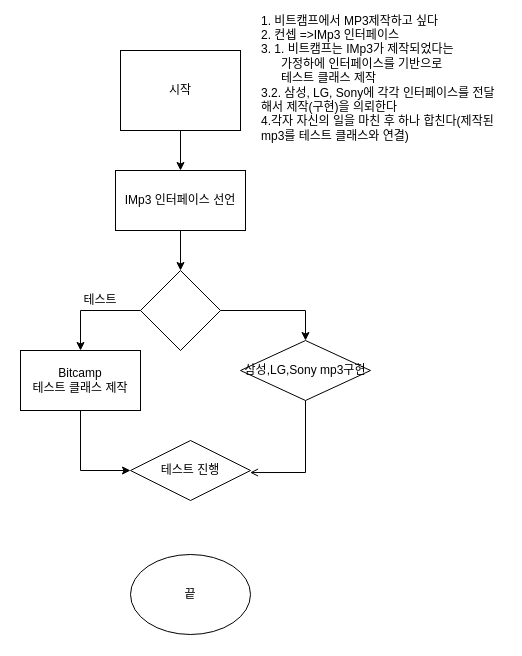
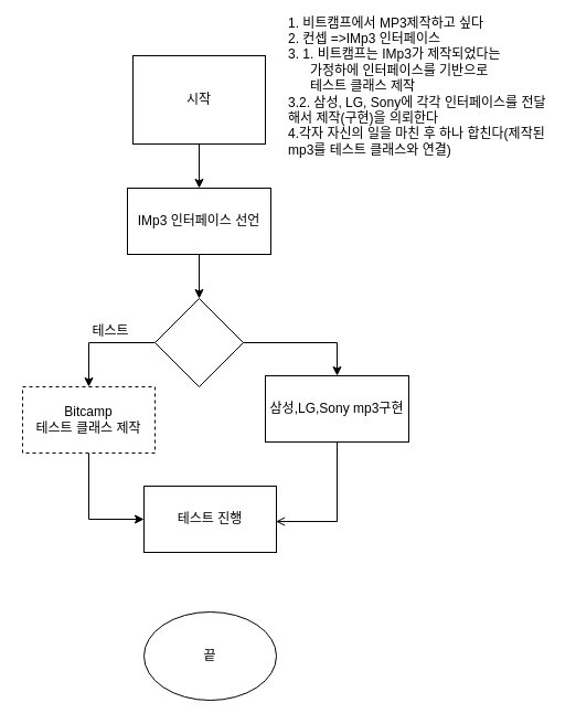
  <mxCell id="0" />
  <mxCell id="1" parent="0" />
  <mxCell id="2" value="" style="edgeStyle=orthogonalEdgeStyle;rounded=0;orthogonalLoop=1;jettySize=auto;html=1;" parent="1" source="3" target="6" edge="1"><mxGeometry relative="1" as="geometry" /></mxCell>
  <mxCell id="3" value="시작" style="whiteSpace=wrap;html=1;rounded=0;" parent="1" vertex="1"><mxGeometry x="120" y="50" width="120" height="80" as="geometry" /></mxCell>
  <mxCell id="4" value="&lt;div style=&quot;text-align: left&quot;&gt;&lt;span&gt;1. 비트캠프에서 MP3제작하고 싶다&lt;/span&gt;&lt;/div&gt;&lt;div style=&quot;text-align: left&quot;&gt;&lt;span&gt;2. 컨셉 =&amp;gt;IMp3 인터페이스&lt;/span&gt;&lt;/div&gt;&lt;div style=&quot;text-align: left&quot;&gt;&lt;span&gt;3. 1. 비트캠프는 IMp3가 제작되었다는&lt;/span&gt;&lt;/div&gt;&lt;div style=&quot;text-align: left&quot;&gt;&lt;span&gt;&amp;nbsp; &amp;nbsp; &amp;nbsp; 가정하에 인터페이스를 기반으로&lt;/span&gt;&lt;/div&gt;&lt;div style=&quot;text-align: left&quot;&gt;&lt;span&gt;&amp;nbsp; &amp;nbsp; &amp;nbsp; 테스트 클래스 제작&lt;/span&gt;&lt;/div&gt;&lt;div style=&quot;text-align: left&quot;&gt;&lt;span&gt;3.2. 삼성, LG, Sony에 각각 인터페이스를 전달해서 제작(구현)을 의뢰한다&lt;/span&gt;&lt;/div&gt;&lt;div style=&quot;text-align: left&quot;&gt;&lt;span&gt;4.각자 자신의 일을 마친 후 하나 합친다(제작된 mp3를 테스트 클래스와 연결)&lt;/span&gt;&lt;/div&gt;&lt;div style=&quot;text-align: left&quot;&gt;&lt;br&gt;&lt;/div&gt;" style="text;html=1;strokeColor=none;fillColor=none;align=center;verticalAlign=middle;whiteSpace=wrap;rounded=0;" parent="1" vertex="1"><mxGeometry x="260" y="20" width="240" height="130" as="geometry" /></mxCell>
  <mxCell id="5" value="" style="edgeStyle=orthogonalEdgeStyle;rounded=0;orthogonalLoop=1;jettySize=auto;html=1;" parent="1" source="6" target="9" edge="1"><mxGeometry relative="1" as="geometry" /></mxCell>
  <mxCell id="6" value="IMp3 인터페이스 선언" style="rounded=0;whiteSpace=wrap;html=1;" parent="1" vertex="1"><mxGeometry x="115" y="170" width="130" height="60" as="geometry" /></mxCell>
  <mxCell id="7" style="edgeStyle=orthogonalEdgeStyle;rounded=0;orthogonalLoop=1;jettySize=auto;html=1;exitX=0;exitY=0.5;exitDx=0;exitDy=0;entryX=0.5;entryY=0;entryDx=0;entryDy=0;" parent="1" source="9" target="12" edge="1"><mxGeometry relative="1" as="geometry" /></mxCell>
  <mxCell id="8" style="edgeStyle=orthogonalEdgeStyle;rounded=0;orthogonalLoop=1;jettySize=auto;html=1;exitX=1;exitY=0.5;exitDx=0;exitDy=0;entryX=0.5;entryY=0;entryDx=0;entryDy=0;" parent="1" source="9" target="14" edge="1"><mxGeometry relative="1" as="geometry" /></mxCell>
  <mxCell id="9" value="" style="rhombus;whiteSpace=wrap;html=1;" parent="1" vertex="1"><mxGeometry x="140" y="270" width="80" height="80" as="geometry" /></mxCell>
  <mxCell id="10" value="테스트" style="text;html=1;strokeColor=none;fillColor=none;align=center;verticalAlign=middle;whiteSpace=wrap;rounded=0;" parent="1" vertex="1"><mxGeometry x="80" y="290" width="40" height="20" as="geometry" /></mxCell>
  <mxCell id="11" style="edgeStyle=orthogonalEdgeStyle;rounded=0;orthogonalLoop=1;jettySize=auto;html=1;entryX=0;entryY=0.5;entryDx=0;entryDy=0;" parent="1" source="12" target="15" edge="1"><mxGeometry relative="1" as="geometry" /></mxCell>
- <mxCell id="12" value="Bitcamp&lt;br&gt;테스트 클래스 제작" style="rounded=0;whiteSpace=wrap;html=1;" parent="1" vertex="1"><mxGeometry x="20" y="350" width="120" height="60" as="geometry" /></mxCell>
+ <mxCell id="12" value="Bitcamp&lt;br&gt;테스트 클래스 제작" style="rounded=0;whiteSpace=wrap;html=1;dashed=1;" parent="1" vertex="1"><mxGeometry x="20" y="350" width="120" height="60" as="geometry" /></mxCell>
  <mxCell id="13" style="edgeStyle=orthogonalEdgeStyle;rounded=0;orthogonalLoop=1;jettySize=auto;html=1;exitX=0.5;exitY=1;exitDx=0;exitDy=0;entryX=0.996;entryY=0.534;entryDx=0;entryDy=0;entryPerimeter=0;endArrow=open;" parent="1" source="14" target="15" edge="1"><mxGeometry relative="1" as="geometry"><Array as="points"><mxPoint x="305" y="472" /></Array></mxGeometry></mxCell>
- <mxCell id="14" value="삼성,LG,Sony mp3구현" style="rhombus;whiteSpace=wrap;html=1;" parent="1" vertex="1"><mxGeometry x="240" y="340" width="130" height="60" as="geometry" /></mxCell>
- <mxCell id="15" value="테스트 진행" style="rhombus;whiteSpace=wrap;html=1;" parent="1" vertex="1"><mxGeometry x="130" y="440" width="120" height="60" as="geometry" /></mxCell>
+ <mxCell id="14" value="삼성,LG,Sony mp3구현" style="rounded=0;whiteSpace=wrap;html=1;" parent="1" vertex="1"><mxGeometry x="240" y="340" width="130" height="60" as="geometry" /></mxCell>
+ <mxCell id="15" value="테스트 진행" style="rounded=0;whiteSpace=wrap;html=1;" parent="1" vertex="1"><mxGeometry x="130" y="440" width="120" height="60" as="geometry" /></mxCell>
  <mxCell id="16" value="끝" style="ellipse;whiteSpace=wrap;html=1;" parent="1" vertex="1"><mxGeometry x="130" y="554" width="120" height="80" as="geometry" /></mxCell>
